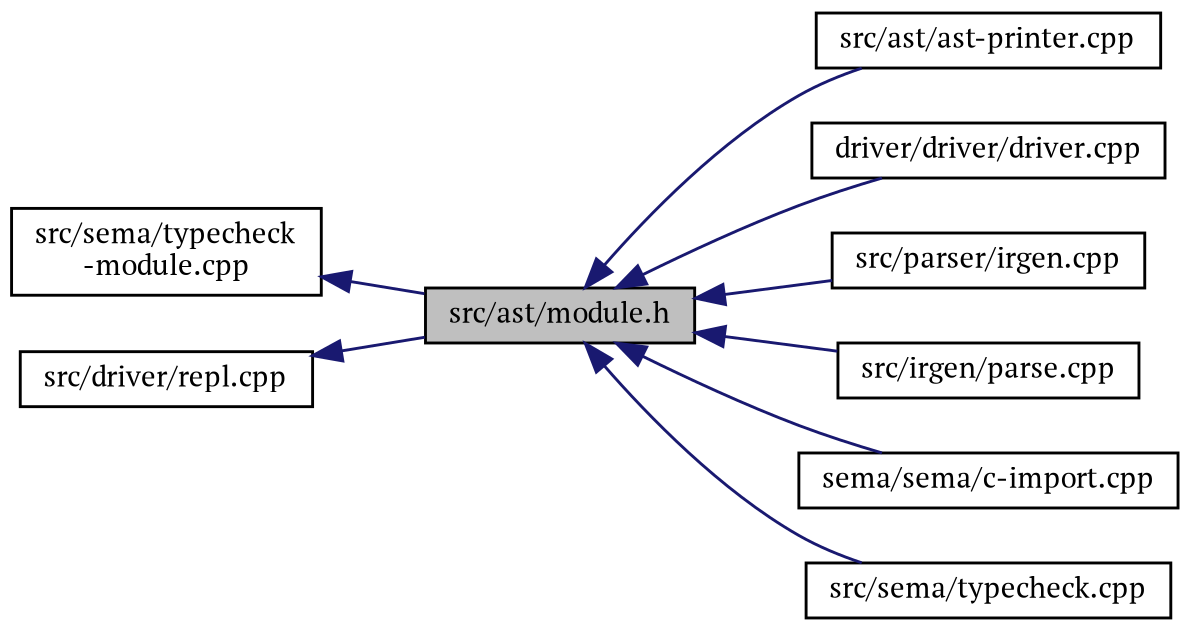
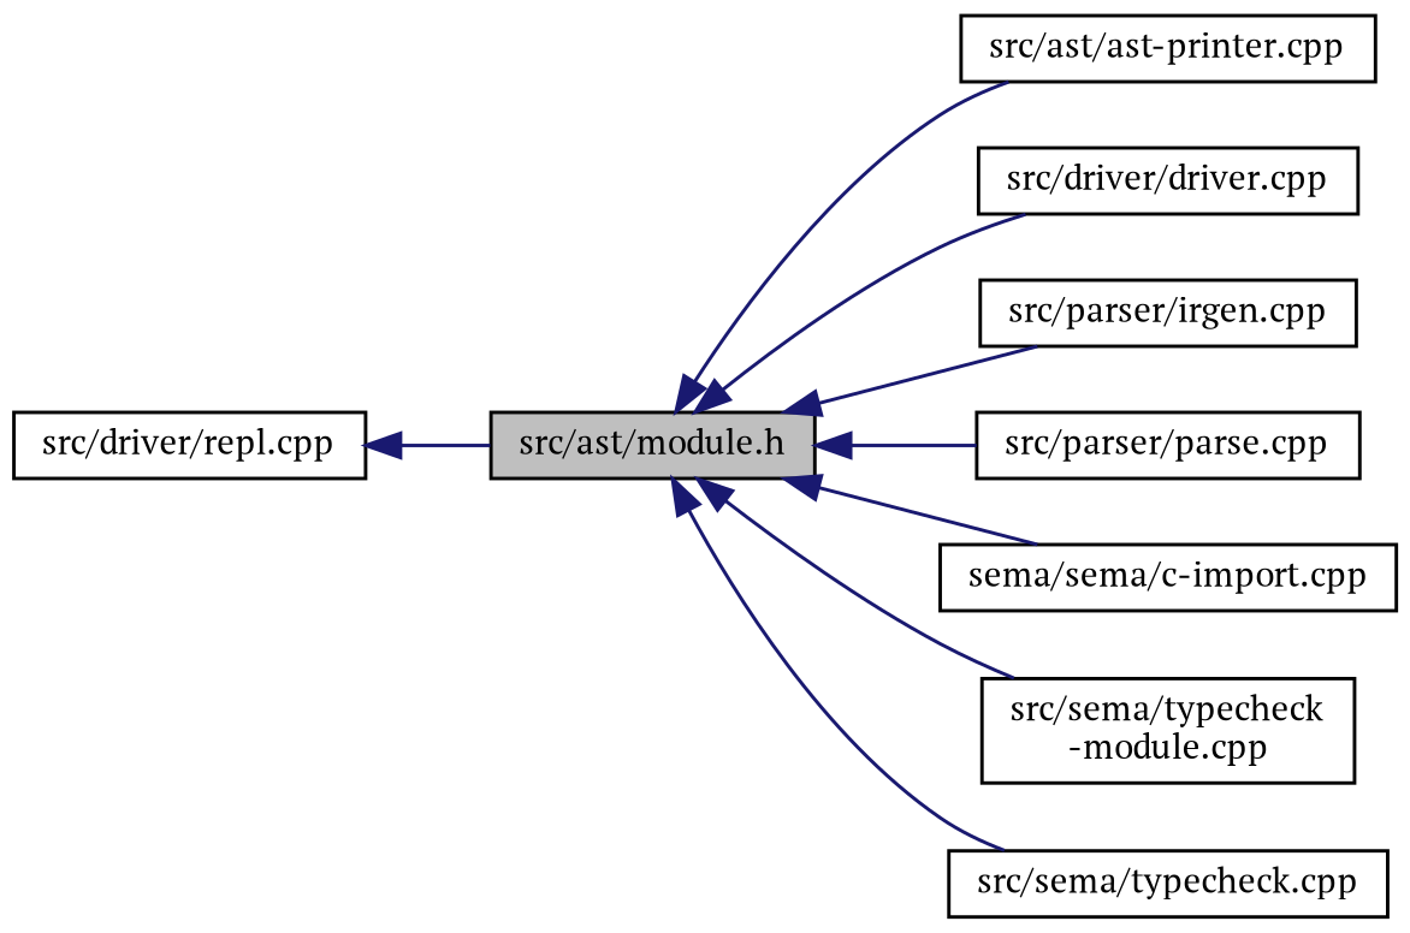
  digraph {
    fontname="PT Serif"
    rankdir=LR
    node [color=black fillcolor=white fontname="PT Serif" fontsize=10 shape=record style=filled]
    edge [color=midnightblue dir=back fontname="PT Serif" fontsize=10 labelfontname=Helvetica labelfontsize=10 style=solid]
    n1 [fillcolor=grey75 fontcolor=black height=0.2 label="src/ast/module.h" width=0.4]
    n2 [height=0.2 label="src/ast/ast-printer.cpp" width=0.4]
-   n3 [height=0.2 label="driver/driver/driver.cpp" width=0.4]
+   n3 [height=0.2 label="src/driver/driver.cpp" width=0.4]
    n4 [height=0.2 label="src/parser/irgen.cpp" width=0.4]
-   n5 [height=0.2 label="src/irgen/parse.cpp" width=0.4]
+   n5 [height=0.2 label="src/parser/parse.cpp" width=0.4]
    n6 [height=0.2 label="sema/sema/c-import.cpp" width=0.4]
    n7 [height=0.2 label="src/sema/typecheck\l-module.cpp" width=0.4]
    n8 [height=0.2 label="src/sema/typecheck.cpp" width=0.4]
    n9 [height=0.2 label="src/driver/repl.cpp" width=0.4]
    n1 -> n2
    n1 -> n3
    n1 -> n4
    n1 -> n5
    n1 -> n6
-   n7 -> n1
+   n1 -> n7
    n1 -> n8
    n9 -> n1
  }
